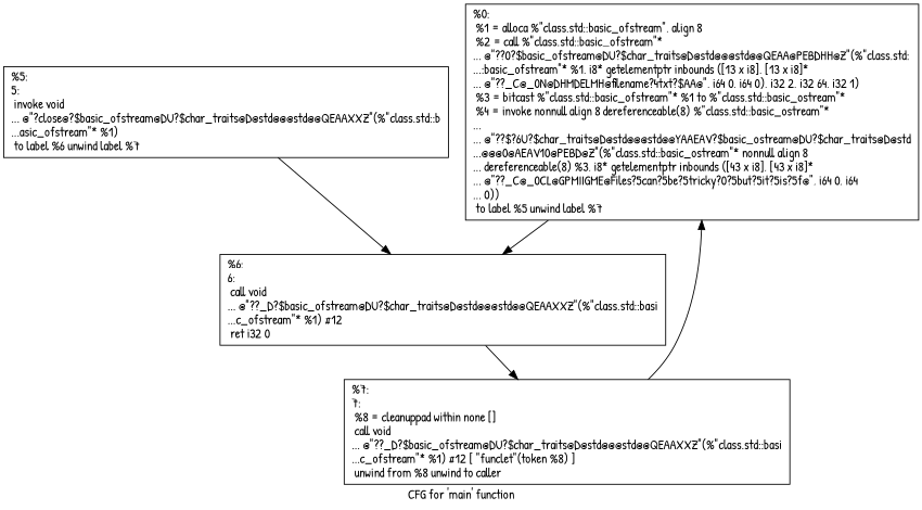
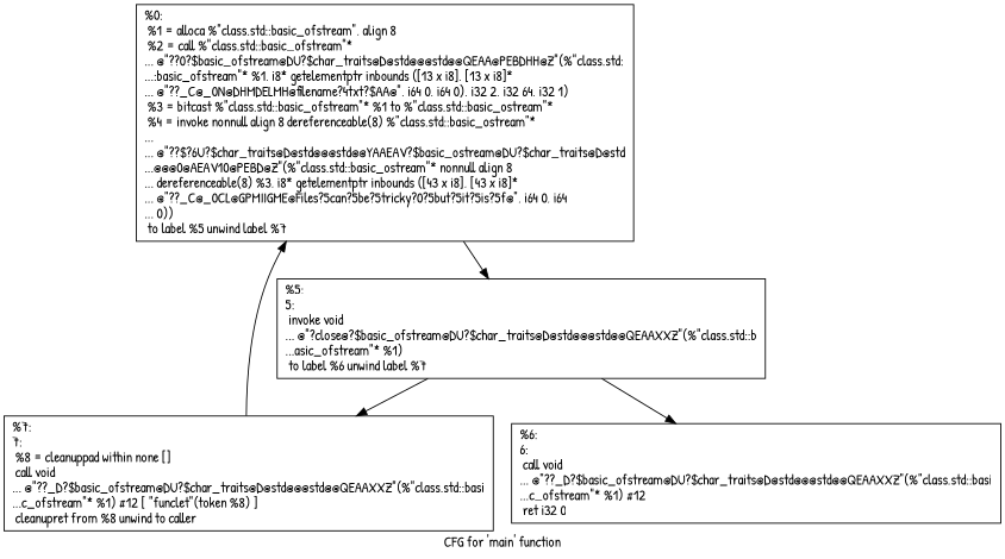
  digraph {
    fontname="Patrick Hand"
    label="CFG for 'main' function"
    node [fontname="Patrick Hand" shape=record]
    edge [fontname="Patrick Hand"]
    n1 [label="{%0:\l  %1 = alloca %\"class.std::basic_ofstream\", align 8\l  %2 = call %\"class.std::basic_ofstream\"*\l... @\"??0?$basic_ofstream@DU?$char_traits@D@std@@@std@@QEAA@PEBDHH@Z\"(%\"class.std:\l...:basic_ofstream\"* %1, i8* getelementptr inbounds ([13 x i8], [13 x i8]*\l... @\"??_C@_0N@DHMDELMH@filename?4txt?$AA@\", i64 0, i64 0), i32 2, i32 64, i32 1)\l  %3 = bitcast %\"class.std::basic_ofstream\"* %1 to %\"class.std::basic_ostream\"*\l  %4 = invoke nonnull align 8 dereferenceable(8) %\"class.std::basic_ostream\"*\l...\l... @\"??$?6U?$char_traits@D@std@@@std@@YAAEAV?$basic_ostream@DU?$char_traits@D@std\l...@@@0@AEAV10@PEBD@Z\"(%\"class.std::basic_ostream\"* nonnull align 8\l... dereferenceable(8) %3, i8* getelementptr inbounds ([43 x i8], [43 x i8]*\l... @\"??_C@_0CL@GPMIIGME@Files?5can?5be?5tricky?0?5but?5it?5is?5f@\", i64 0, i64\l... 0))\l          to label %5 unwind label %7\l}"]
    n2 [label="{%5:\l5:                                                \l  invoke void\l... @\"?close@?$basic_ofstream@DU?$char_traits@D@std@@@std@@QEAAXXZ\"(%\"class.std::b\l...asic_ofstream\"* %1)\l          to label %6 unwind label %7\l}"]
-   n3 [label="{%7:\l7:                                                \l  %8 = cleanuppad within none []\l  call void\l... @\"??_D?$basic_ofstream@DU?$char_traits@D@std@@@std@@QEAAXXZ\"(%\"class.std::basi\l...c_ofstream\"* %1) #12 [ \"funclet\"(token %8) ]\l  unwind from %8 unwind to caller\l}"]
+   n3 [label="{%7:\l7:                                                \l  %8 = cleanuppad within none []\l  call void\l... @\"??_D?$basic_ofstream@DU?$char_traits@D@std@@@std@@QEAAXXZ\"(%\"class.std::basi\l...c_ofstream\"* %1) #12 [ \"funclet\"(token %8) ]\l  cleanupret from %8 unwind to caller\l}"]
    n4 [label="{%6:\l6:                                                \l  call void\l... @\"??_D?$basic_ofstream@DU?$char_traits@D@std@@@std@@QEAAXXZ\"(%\"class.std::basi\l...c_ofstream\"* %1) #12\l  ret i32 0\l}"]
-   n1 -> n4
-   n4 -> n3
+   n1 -> n2
+   n2 -> n3
    n2 -> n4
    n3 -> n1
  }
